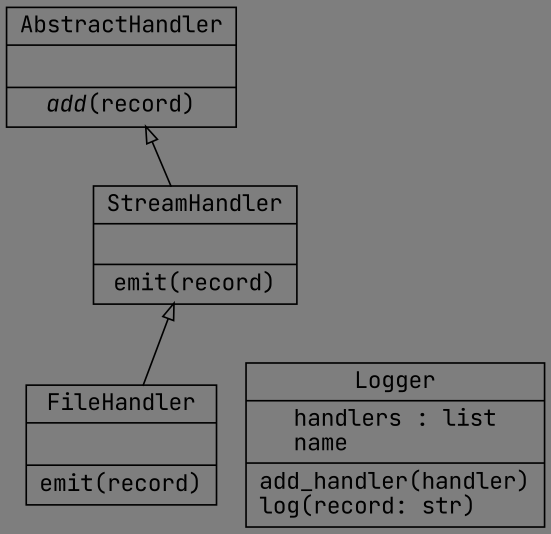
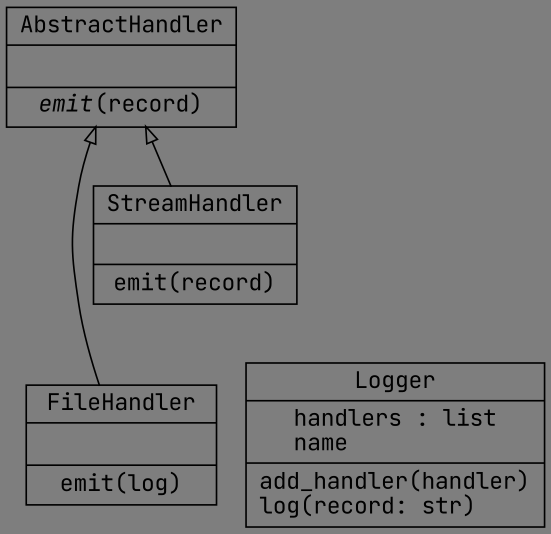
  digraph {
    bgcolor="#7e7e7e"
    fontname="JetBrains Mono"
    rankdir=BT
    node [color=black fontcolor=black fontname="JetBrains Mono" shape=record style=solid]
    edge [arrowhead=empty arrowtail=none fontname="JetBrains Mono"]
-   n1 [label=<{AbstractHandler|<br ALIGN="LEFT"/>|<I>add</I>(record)<br ALIGN="LEFT"/>}>]
-   n2 [label=<{FileHandler|<br ALIGN="LEFT"/>|emit(record)<br ALIGN="LEFT"/>}>]
+   n1 [label=<{AbstractHandler|<br ALIGN="LEFT"/>|<I>emit</I>(record)<br ALIGN="LEFT"/>}>]
+   n2 [label=<{FileHandler|<br ALIGN="LEFT"/>|emit(log)<br ALIGN="LEFT"/>}>]
    n3 [label=<{Logger|handlers : list<br ALIGN="LEFT"/>name<br ALIGN="LEFT"/>|add_handler(handler)<br ALIGN="LEFT"/>log(record: str)<br ALIGN="LEFT"/>}>]
    n4 [label=<{StreamHandler|<br ALIGN="LEFT"/>|emit(record)<br ALIGN="LEFT"/>}>]
-   n2 -> n4
+   n2 -> n1
    n4 -> n1
  }
